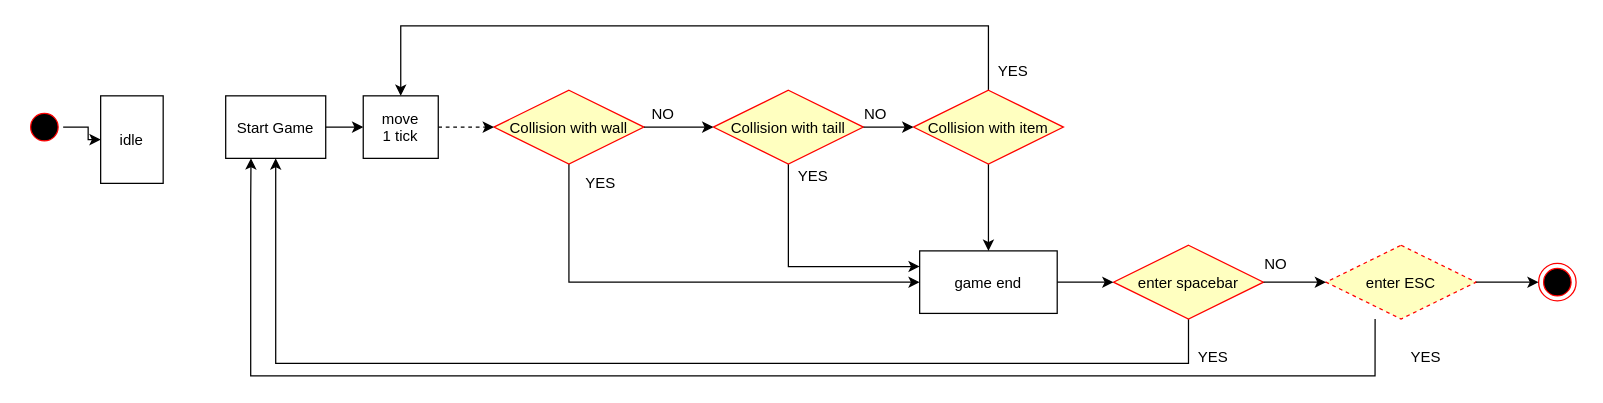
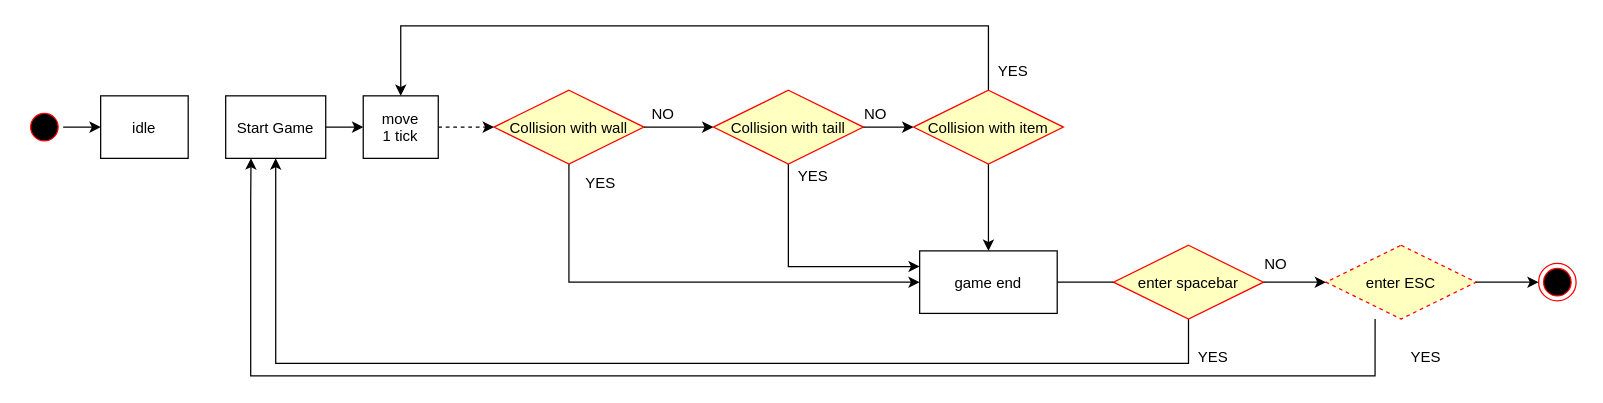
  <mxCell id="0" />
  <mxCell id="1" parent="0" />
  <mxCell id="2" value="" style="group" vertex="1" connectable="0" parent="1"><mxGeometry x="20" y="20" width="1240" height="280" as="geometry" /></mxCell>
  <mxCell id="3" value="" style="ellipse;shape=startState;fillColor=#000000;strokeColor=#ff0000;" vertex="1" parent="2"><mxGeometry y="66" width="30" height="30" as="geometry" /></mxCell>
- <mxCell id="4" value="idle" style="" vertex="1" parent="2"><mxGeometry x="60" y="56" width="50" height="70" as="geometry" /></mxCell>
+ <mxCell id="4" value="idle" style="" vertex="1" parent="2"><mxGeometry x="60" y="56" width="70" height="50" as="geometry" /></mxCell>
  <mxCell id="5" style="edgeStyle=orthogonalEdgeStyle;rounded=0;orthogonalLoop=1;jettySize=auto;html=1;entryX=0;entryY=0.5;entryDx=0;entryDy=0;" edge="1" parent="2" source="3" target="4"><mxGeometry relative="1" as="geometry" /></mxCell>
  <mxCell id="6" value="Start Game" style="" vertex="1" parent="2"><mxGeometry x="160" y="56" width="80" height="50" as="geometry" /></mxCell>
  <mxCell id="7" value="game end" style="" vertex="1" parent="2"><mxGeometry x="715" y="180" width="110" height="50" as="geometry" /></mxCell>
  <mxCell id="8" style="edgeStyle=orthogonalEdgeStyle;rounded=0;orthogonalLoop=1;jettySize=auto;html=1;entryX=0;entryY=0.5;entryDx=0;entryDy=0;" edge="1" parent="2" source="9" target="7"><mxGeometry relative="1" as="geometry"><Array as="points"><mxPoint x="435" y="205" /></Array></mxGeometry></mxCell>
  <mxCell id="9" value="Collision with wall" style="rhombus;fillColor=#ffffc0;strokeColor=#ff0000;" vertex="1" parent="2"><mxGeometry x="374.5" y="51.5" width="120" height="59" as="geometry" /></mxCell>
  <mxCell id="10" style="edgeStyle=orthogonalEdgeStyle;rounded=0;orthogonalLoop=1;jettySize=auto;html=1;entryX=0;entryY=0.25;entryDx=0;entryDy=0;" edge="1" parent="2" source="11" target="7"><mxGeometry relative="1" as="geometry"><Array as="points"><mxPoint x="610" y="192" /></Array></mxGeometry></mxCell>
  <mxCell id="11" value="Collision with taill" style="rhombus;fillColor=#ffffc0;strokeColor=#ff0000;" vertex="1" parent="2"><mxGeometry x="550" y="51.5" width="120" height="59" as="geometry" /></mxCell>
  <mxCell id="12" style="edgeStyle=orthogonalEdgeStyle;rounded=0;orthogonalLoop=1;jettySize=auto;html=1;entryX=0;entryY=0.5;entryDx=0;entryDy=0;" edge="1" parent="2" source="9" target="11"><mxGeometry relative="1" as="geometry" /></mxCell>
  <mxCell id="13" style="edgeStyle=orthogonalEdgeStyle;rounded=0;orthogonalLoop=1;jettySize=auto;html=1;entryX=0;entryY=0.5;entryDx=0;entryDy=0;dashed=1;" edge="1" parent="2" source="14" target="9"><mxGeometry relative="1" as="geometry" /></mxCell>
  <mxCell id="14" value="move&#10;1 tick" style="" vertex="1" parent="2"><mxGeometry x="270" y="56" width="60" height="50" as="geometry" /></mxCell>
  <mxCell id="15" style="edgeStyle=orthogonalEdgeStyle;rounded=0;orthogonalLoop=1;jettySize=auto;html=1;entryX=0;entryY=0.5;entryDx=0;entryDy=0;" edge="1" parent="2" source="6" target="14"><mxGeometry relative="1" as="geometry" /></mxCell>
  <mxCell id="16" style="edgeStyle=orthogonalEdgeStyle;rounded=0;orthogonalLoop=1;jettySize=auto;html=1;entryX=0.5;entryY=0;entryDx=0;entryDy=0;" edge="1" parent="2" source="18" target="7"><mxGeometry relative="1" as="geometry" /></mxCell>
  <mxCell id="17" style="edgeStyle=orthogonalEdgeStyle;rounded=0;orthogonalLoop=1;jettySize=auto;html=1;entryX=0.5;entryY=0;entryDx=0;entryDy=0;" edge="1" parent="2" source="18" target="14"><mxGeometry relative="1" as="geometry"><Array as="points"><mxPoint x="770" /><mxPoint x="300" /></Array></mxGeometry></mxCell>
  <mxCell id="18" value="Collision with item" style="rhombus;fillColor=#ffffc0;strokeColor=#ff0000;" vertex="1" parent="2"><mxGeometry x="710" y="51.5" width="120" height="59" as="geometry" /></mxCell>
  <mxCell id="19" style="edgeStyle=orthogonalEdgeStyle;rounded=0;orthogonalLoop=1;jettySize=auto;html=1;entryX=0;entryY=0.5;entryDx=0;entryDy=0;" edge="1" parent="2" source="11" target="18"><mxGeometry relative="1" as="geometry" /></mxCell>
  <mxCell id="20" value="YES" style="text;html=1;strokeColor=none;fillColor=none;align=center;verticalAlign=middle;whiteSpace=wrap;rounded=0;" vertex="1" parent="2"><mxGeometry x="430" y="110.5" width="60" height="30" as="geometry" /></mxCell>
  <mxCell id="21" value="YES" style="text;html=1;strokeColor=none;fillColor=none;align=center;verticalAlign=middle;whiteSpace=wrap;rounded=0;" vertex="1" parent="2"><mxGeometry x="600" y="106" width="60" height="30" as="geometry" /></mxCell>
  <mxCell id="22" value="YES" style="text;html=1;strokeColor=none;fillColor=none;align=center;verticalAlign=middle;whiteSpace=wrap;rounded=0;" vertex="1" parent="2"><mxGeometry x="760" y="21.5" width="60" height="30" as="geometry" /></mxCell>
  <mxCell id="23" value="NO" style="text;html=1;strokeColor=none;fillColor=none;align=center;verticalAlign=middle;whiteSpace=wrap;rounded=0;" vertex="1" parent="2"><mxGeometry x="970" y="175.5" width="60" height="30" as="geometry" /></mxCell>
  <mxCell id="24" value="NO" style="text;html=1;strokeColor=none;fillColor=none;align=center;verticalAlign=middle;whiteSpace=wrap;rounded=0;" vertex="1" parent="2"><mxGeometry x="650" y="56" width="60" height="30" as="geometry" /></mxCell>
  <mxCell id="25" value="NO" style="text;html=1;strokeColor=none;fillColor=none;align=center;verticalAlign=middle;whiteSpace=wrap;rounded=0;" vertex="1" parent="2"><mxGeometry x="480" y="56" width="60" height="30" as="geometry" /></mxCell>
  <mxCell id="26" style="edgeStyle=orthogonalEdgeStyle;rounded=0;orthogonalLoop=1;jettySize=auto;html=1;entryX=0.5;entryY=1;entryDx=0;entryDy=0;" edge="1" parent="2" source="27" target="6"><mxGeometry relative="1" as="geometry"><Array as="points"><mxPoint x="930" y="270" /><mxPoint x="200" y="270" /></Array></mxGeometry></mxCell>
  <mxCell id="27" value="enter spacebar" style="rhombus;fillColor=#ffffc0;strokeColor=#ff0000;" vertex="1" parent="2"><mxGeometry x="870" y="175.5" width="120" height="59" as="geometry" /></mxCell>
- <mxCell id="28" style="edgeStyle=orthogonalEdgeStyle;rounded=0;orthogonalLoop=1;jettySize=auto;html=1;entryX=0;entryY=0.5;entryDx=0;entryDy=0;" edge="1" parent="2" source="7" target="27"><mxGeometry relative="1" as="geometry" /></mxCell>
+ <mxCell id="28" style="edgeStyle=orthogonalEdgeStyle;rounded=0;orthogonalLoop=1;jettySize=auto;html=1;entryX=0;entryY=0.5;entryDx=0;entryDy=0;endArrow=none;" edge="1" parent="2" source="7" target="27"><mxGeometry relative="1" as="geometry" /></mxCell>
  <mxCell id="29" style="edgeStyle=orthogonalEdgeStyle;rounded=0;orthogonalLoop=1;jettySize=auto;html=1;entryX=0.25;entryY=1;entryDx=0;entryDy=0;" edge="1" parent="2"><mxGeometry relative="1" as="geometry"><mxPoint x="180.24" y="106" as="targetPoint" /><mxPoint x="1079.24" y="234.5" as="sourcePoint" /><Array as="points"><mxPoint x="1079" y="280" /><mxPoint x="180" y="280" /><mxPoint x="180" y="140" /></Array></mxGeometry></mxCell>
  <mxCell id="30" value="enter ESC" style="rhombus;fillColor=#ffffc0;strokeColor=#ff0000;dashed=1;" vertex="1" parent="2"><mxGeometry x="1040" y="175.5" width="120" height="59" as="geometry" /></mxCell>
  <mxCell id="31" style="edgeStyle=orthogonalEdgeStyle;rounded=0;orthogonalLoop=1;jettySize=auto;html=1;entryX=0;entryY=0.5;entryDx=0;entryDy=0;" edge="1" parent="2" source="27" target="30"><mxGeometry relative="1" as="geometry" /></mxCell>
  <mxCell id="32" value="YES" style="text;html=1;strokeColor=none;fillColor=none;align=center;verticalAlign=middle;whiteSpace=wrap;rounded=0;" vertex="1" parent="2"><mxGeometry x="920" y="250" width="60" height="30" as="geometry" /></mxCell>
  <mxCell id="33" value="YES" style="text;html=1;strokeColor=none;fillColor=none;align=center;verticalAlign=middle;whiteSpace=wrap;rounded=0;" vertex="1" parent="2"><mxGeometry x="1090" y="250" width="60" height="30" as="geometry" /></mxCell>
  <mxCell id="34" value="" style="ellipse;shape=endState;fillColor=#000000;strokeColor=#ff0000" vertex="1" parent="2"><mxGeometry x="1210" y="190" width="30" height="30" as="geometry" /></mxCell>
  <mxCell id="35" style="edgeStyle=orthogonalEdgeStyle;rounded=0;orthogonalLoop=1;jettySize=auto;html=1;entryX=0;entryY=0.5;entryDx=0;entryDy=0;" edge="1" parent="2" source="30" target="34"><mxGeometry relative="1" as="geometry" /></mxCell>
